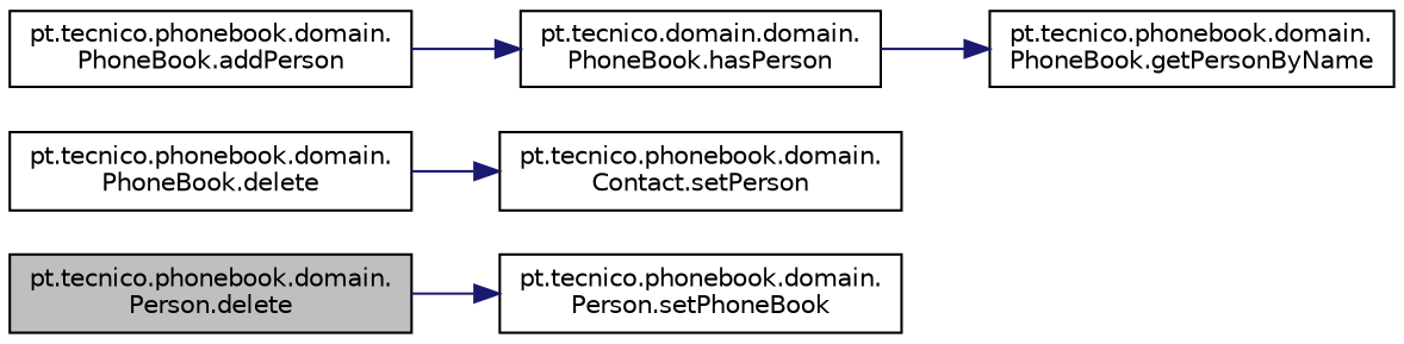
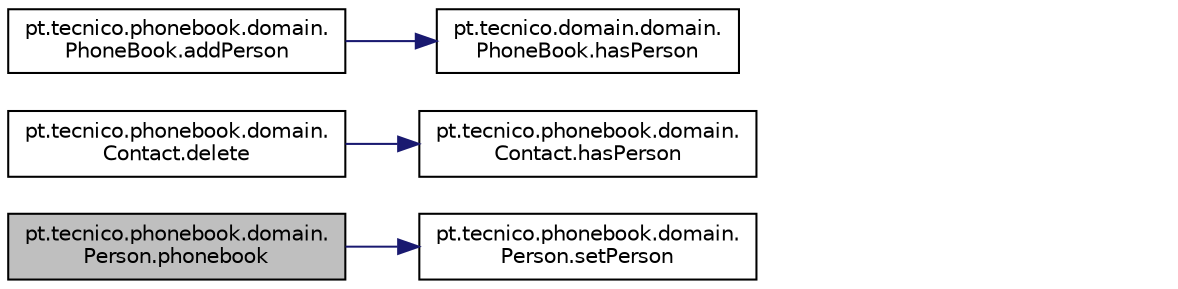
  digraph {
    rankdir=LR
    node [color=black fillcolor=white fontname=Helvetica fontsize=10 shape=record style=filled]
    edge [color=midnightblue fontname=Helvetica fontsize=10 labelfontname=Helvetica labelfontsize=10 style=solid]
-   n1 [fillcolor=grey75 fontcolor=black height=0.2 label="pt.tecnico.phonebook.domain.\lPerson.delete" width=0.4]
-   n2 [height=0.2 label="pt.tecnico.phonebook.domain.\lPerson.setPhoneBook" width=0.4]
-   n3 [height=0.2 label="pt.tecnico.phonebook.domain.\lPhoneBook.delete" width=0.4]
-   n4 [height=0.2 label="pt.tecnico.phonebook.domain.\lContact.setPerson" width=0.4]
+   n1 [fillcolor=grey75 fontcolor=black height=0.2 label="pt.tecnico.phonebook.domain.\lPerson.phonebook" width=0.4]
+   n2 [height=0.2 label="pt.tecnico.phonebook.domain.\lPerson.setPerson" width=0.4]
+   n3 [height=0.2 label="pt.tecnico.phonebook.domain.\lContact.delete" width=0.4]
+   n4 [height=0.2 label="pt.tecnico.phonebook.domain.\lContact.hasPerson" width=0.4]
    n5 [height=0.2 label="pt.tecnico.phonebook.domain.\lPhoneBook.addPerson" width=0.4]
    n6 [height=0.2 label="pt.tecnico.domain.domain.\lPhoneBook.hasPerson" width=0.4]
-   n7 [height=0.2 label="pt.tecnico.phonebook.domain.\lPhoneBook.getPersonByName" width=0.4]
    n1 -> n2
    n3 -> n4
    n5 -> n6
-   n6 -> n7
  }
